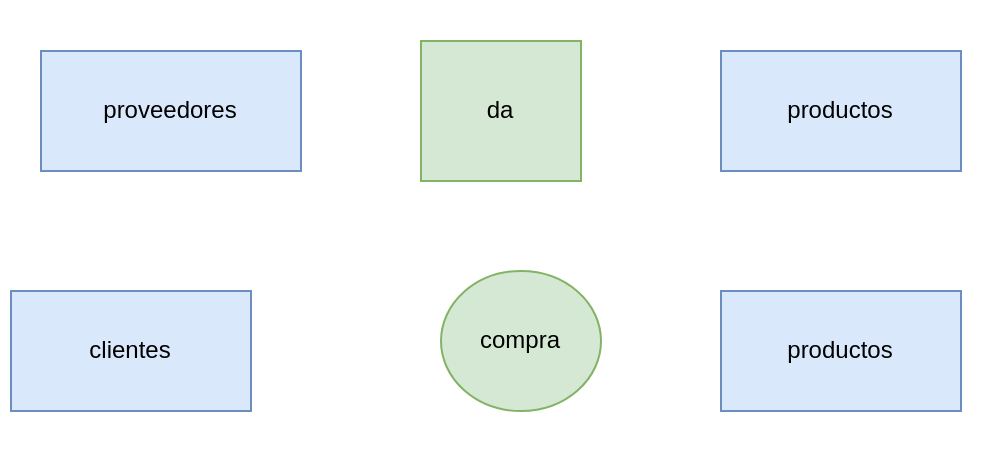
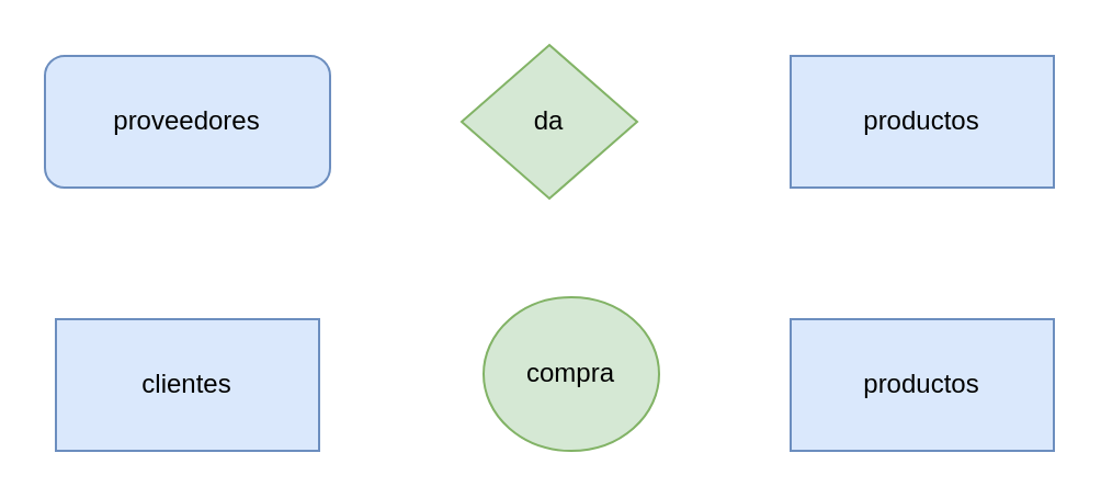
  <mxCell id="0" />
  <mxCell id="1" parent="0" />
- <mxCell id="2" value="proveedores" style="rounded=0;whiteSpace=wrap;html=1;fillColor=#dae8fc;strokeColor=#6c8ebf;" vertex="1" parent="1"><mxGeometry x="20" y="25" width="130" height="60" as="geometry" /></mxCell>
- <mxCell id="3" value="clientes" style="rounded=0;whiteSpace=wrap;html=1;fillColor=#dae8fc;strokeColor=#6c8ebf;" vertex="1" parent="1"><mxGeometry x="5" y="145" width="120" height="60" as="geometry" /></mxCell>
+ <mxCell id="2" value="proveedores" style="whiteSpace=wrap;html=1;fillColor=#dae8fc;strokeColor=#6c8ebf;rounded=1;" vertex="1" parent="1"><mxGeometry x="20" y="25" width="130" height="60" as="geometry" /></mxCell>
+ <mxCell id="3" value="clientes" style="rounded=0;whiteSpace=wrap;html=1;fillColor=#dae8fc;strokeColor=#6c8ebf;" vertex="1" parent="1"><mxGeometry x="25" y="145" width="120" height="60" as="geometry" /></mxCell>
  <mxCell id="4" value="productos" style="rounded=0;whiteSpace=wrap;html=1;fillColor=#dae8fc;strokeColor=#6c8ebf;" vertex="1" parent="1"><mxGeometry x="360" y="25" width="120" height="60" as="geometry" /></mxCell>
- <mxCell id="5" value="da" style="whiteSpace=wrap;html=1;fillColor=#d5e8d4;strokeColor=#82b366;rounded=0;" vertex="1" parent="1"><mxGeometry x="210" y="20" width="80" height="70" as="geometry" /></mxCell>
+ <mxCell id="5" value="da" style="rhombus;whiteSpace=wrap;html=1;fillColor=#d5e8d4;strokeColor=#82b366;" vertex="1" parent="1"><mxGeometry x="210" y="20" width="80" height="70" as="geometry" /></mxCell>
  <mxCell id="6" value="compra" style="ellipse;whiteSpace=wrap;html=1;fillColor=#d5e8d4;strokeColor=#82b366;" vertex="1" parent="1"><mxGeometry x="220" y="135" width="80" height="70" as="geometry" /></mxCell>
  <mxCell id="7" value="productos" style="rounded=0;whiteSpace=wrap;html=1;fillColor=#dae8fc;strokeColor=#6c8ebf;" vertex="1" parent="1"><mxGeometry x="360" y="145" width="120" height="60" as="geometry" /></mxCell>
